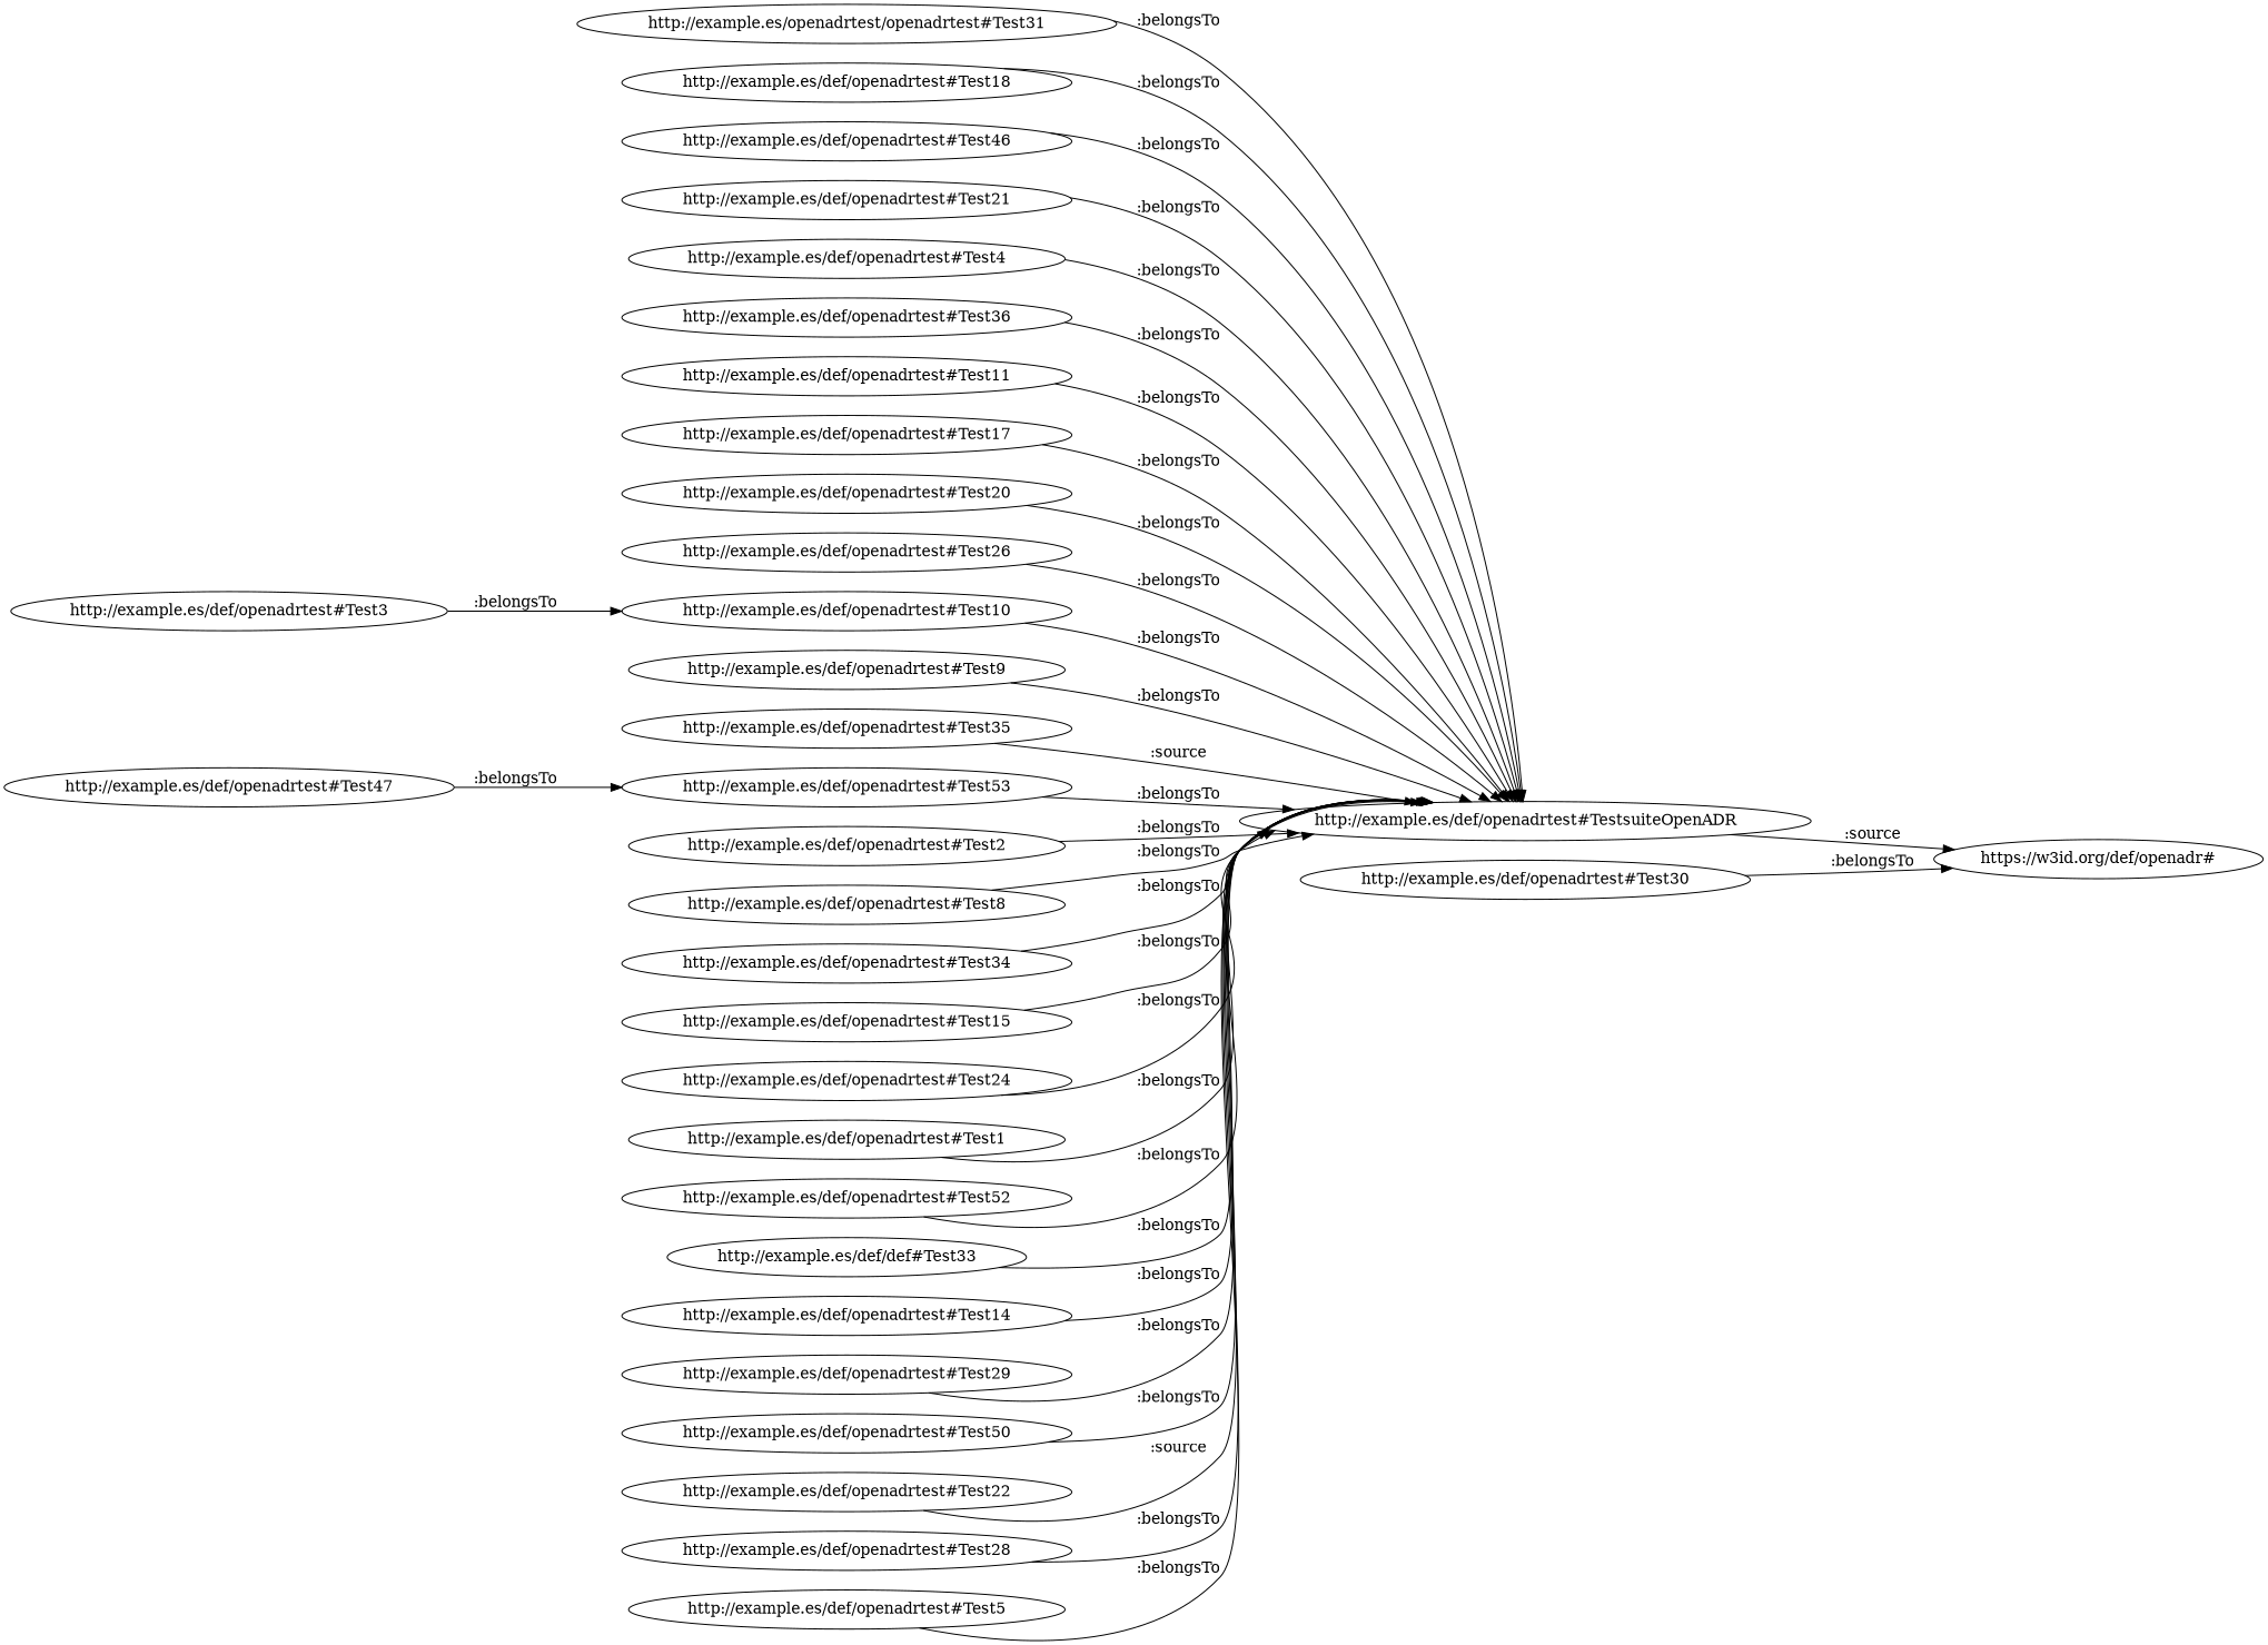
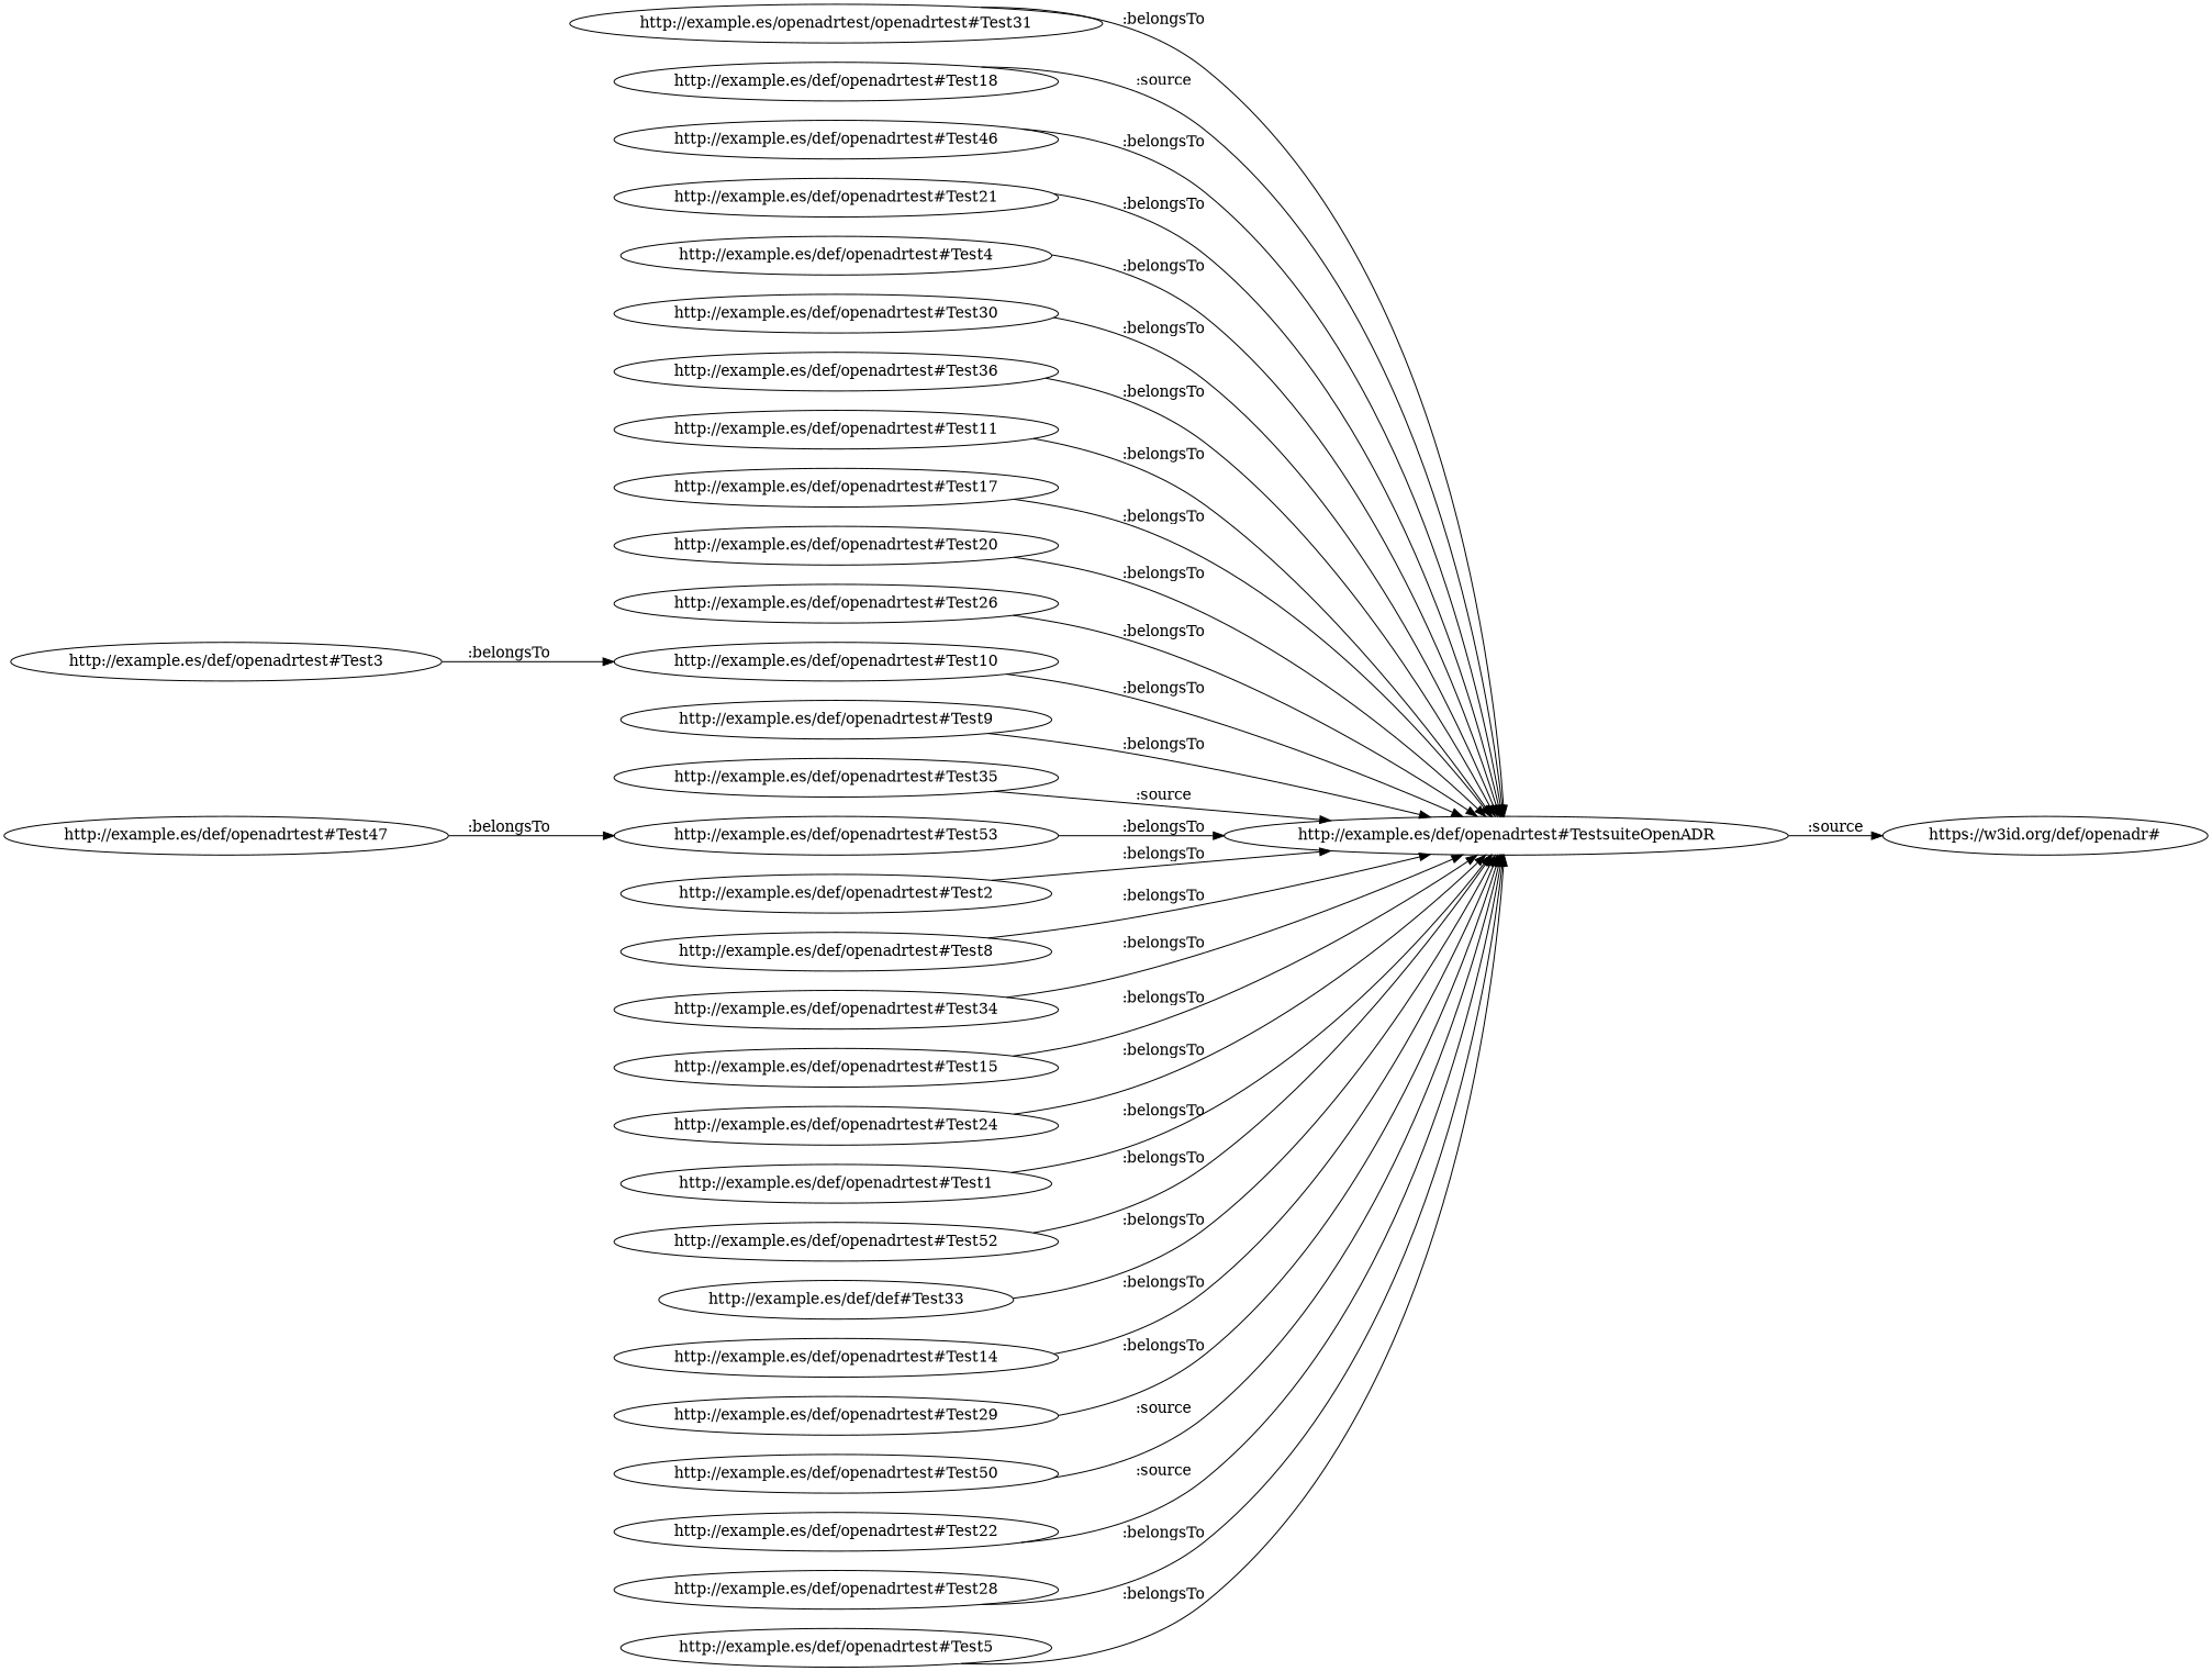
  digraph {
    rankdir=LR
    n1 [label="http://example.es/openadrtest/openadrtest#Test31"]
    "http://example.es/def/openadrtest#TestsuiteOpenADR"
    "https://w3id.org/def/openadr#"
    "http://example.es/def/openadrtest#Test18"
    "http://example.es/def/openadrtest#Test46"
    "http://example.es/def/openadrtest#Test21"
    "http://example.es/def/openadrtest#Test4"
    "http://example.es/def/openadrtest#Test30"
    "http://example.es/def/openadrtest#Test36"
    "http://example.es/def/openadrtest#Test11"
    "http://example.es/def/openadrtest#Test17"
    "http://example.es/def/openadrtest#Test20"
    "http://example.es/def/openadrtest#Test26"
    "http://example.es/def/openadrtest#Test3"
    "http://example.es/def/openadrtest#Test10"
    "http://example.es/def/openadrtest#Test9"
    "http://example.es/def/openadrtest#Test35"
    "http://example.es/def/openadrtest#Test53"
    "http://example.es/def/openadrtest#Test2"
    "http://example.es/def/openadrtest#Test8"
    "http://example.es/def/openadrtest#Test34"
    "http://example.es/def/openadrtest#Test15"
    "http://example.es/def/openadrtest#Test24"
    "http://example.es/def/openadrtest#Test1"
    "http://example.es/def/openadrtest#Test52"
    n26 [label="http://example.es/def/def#Test33"]
    "http://example.es/def/openadrtest#Test14"
    "http://example.es/def/openadrtest#Test29"
    "http://example.es/def/openadrtest#Test47"
    "http://example.es/def/openadrtest#Test50"
    "http://example.es/def/openadrtest#Test22"
    "http://example.es/def/openadrtest#Test28"
    "http://example.es/def/openadrtest#Test5"
    n1 -> "http://example.es/def/openadrtest#TestsuiteOpenADR" [label=":belongsTo"]
    "http://example.es/def/openadrtest#TestsuiteOpenADR" -> "https://w3id.org/def/openadr#" [label=":source"]
-   "http://example.es/def/openadrtest#Test18" -> "http://example.es/def/openadrtest#TestsuiteOpenADR" [label=":belongsTo"]
+   "http://example.es/def/openadrtest#Test18" -> "http://example.es/def/openadrtest#TestsuiteOpenADR" [label=":source"]
    "http://example.es/def/openadrtest#Test46" -> "http://example.es/def/openadrtest#TestsuiteOpenADR" [label=":belongsTo"]
    "http://example.es/def/openadrtest#Test21" -> "http://example.es/def/openadrtest#TestsuiteOpenADR" [label=":belongsTo"]
    "http://example.es/def/openadrtest#Test4" -> "http://example.es/def/openadrtest#TestsuiteOpenADR" [label=":belongsTo"]
-   "http://example.es/def/openadrtest#Test30" -> "https://w3id.org/def/openadr#" [label=":belongsTo"]
+   "http://example.es/def/openadrtest#Test30" -> "http://example.es/def/openadrtest#TestsuiteOpenADR" [label=":belongsTo"]
    "http://example.es/def/openadrtest#Test36" -> "http://example.es/def/openadrtest#TestsuiteOpenADR" [label=":belongsTo"]
    "http://example.es/def/openadrtest#Test11" -> "http://example.es/def/openadrtest#TestsuiteOpenADR" [label=":belongsTo"]
    "http://example.es/def/openadrtest#Test17" -> "http://example.es/def/openadrtest#TestsuiteOpenADR" [label=":belongsTo"]
    "http://example.es/def/openadrtest#Test20" -> "http://example.es/def/openadrtest#TestsuiteOpenADR" [label=":belongsTo"]
    "http://example.es/def/openadrtest#Test26" -> "http://example.es/def/openadrtest#TestsuiteOpenADR" [label=":belongsTo"]
    "http://example.es/def/openadrtest#Test3" -> "http://example.es/def/openadrtest#Test10" [label=":belongsTo"]
    "http://example.es/def/openadrtest#Test10" -> "http://example.es/def/openadrtest#TestsuiteOpenADR" [label=":belongsTo"]
    "http://example.es/def/openadrtest#Test9" -> "http://example.es/def/openadrtest#TestsuiteOpenADR" [label=":belongsTo"]
    "http://example.es/def/openadrtest#Test35" -> "http://example.es/def/openadrtest#TestsuiteOpenADR" [label=":source"]
    "http://example.es/def/openadrtest#Test53" -> "http://example.es/def/openadrtest#TestsuiteOpenADR" [label=":belongsTo"]
    "http://example.es/def/openadrtest#Test2" -> "http://example.es/def/openadrtest#TestsuiteOpenADR" [label=":belongsTo"]
    "http://example.es/def/openadrtest#Test8" -> "http://example.es/def/openadrtest#TestsuiteOpenADR" [label=":belongsTo"]
    "http://example.es/def/openadrtest#Test34" -> "http://example.es/def/openadrtest#TestsuiteOpenADR" [label=":belongsTo"]
    "http://example.es/def/openadrtest#Test15" -> "http://example.es/def/openadrtest#TestsuiteOpenADR" [label=":belongsTo"]
    "http://example.es/def/openadrtest#Test24" -> "http://example.es/def/openadrtest#TestsuiteOpenADR" [label=":belongsTo"]
    "http://example.es/def/openadrtest#Test1" -> "http://example.es/def/openadrtest#TestsuiteOpenADR" [label=":belongsTo"]
    "http://example.es/def/openadrtest#Test52" -> "http://example.es/def/openadrtest#TestsuiteOpenADR" [label=":belongsTo"]
    n26 -> "http://example.es/def/openadrtest#TestsuiteOpenADR" [label=":belongsTo"]
    "http://example.es/def/openadrtest#Test14" -> "http://example.es/def/openadrtest#TestsuiteOpenADR" [label=":belongsTo"]
    "http://example.es/def/openadrtest#Test29" -> "http://example.es/def/openadrtest#TestsuiteOpenADR" [label=":belongsTo"]
    "http://example.es/def/openadrtest#Test47" -> "http://example.es/def/openadrtest#Test53" [label=":belongsTo"]
-   "http://example.es/def/openadrtest#Test50" -> "http://example.es/def/openadrtest#TestsuiteOpenADR" [label=":belongsTo"]
+   "http://example.es/def/openadrtest#Test50" -> "http://example.es/def/openadrtest#TestsuiteOpenADR" [label=":source"]
    "http://example.es/def/openadrtest#Test22" -> "http://example.es/def/openadrtest#TestsuiteOpenADR" [label=":source"]
    "http://example.es/def/openadrtest#Test28" -> "http://example.es/def/openadrtest#TestsuiteOpenADR" [label=":belongsTo"]
    "http://example.es/def/openadrtest#Test5" -> "http://example.es/def/openadrtest#TestsuiteOpenADR" [label=":belongsTo"]
  }
